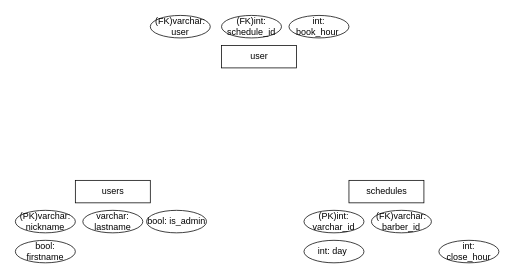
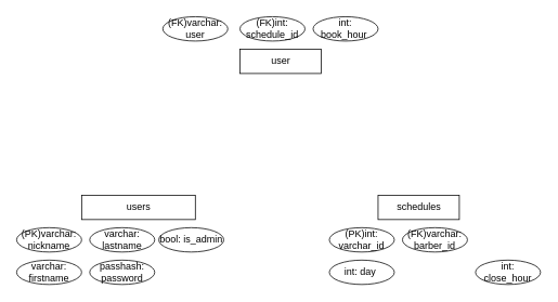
  <mxCell id="0" />
  <mxCell id="1" parent="0" />
- <mxCell id="2" value="users" style="html=1;" vertex="1" parent="1"><mxGeometry x="100" y="240" width="100" height="30" as="geometry" /></mxCell>
+ <mxCell id="2" value="users" style="html=1;" vertex="1" parent="1"><mxGeometry x="100" y="240" width="140" height="30" as="geometry" /></mxCell>
  <mxCell id="3" value="bool: is_admin" style="ellipse;whiteSpace=wrap;html=1;" vertex="1" parent="1"><mxGeometry x="195" y="280" width="80" height="30" as="geometry" /></mxCell>
+ <mxCell id="4" value="&lt;div style=&quot;text-align: left;&quot;&gt;&lt;span style=&quot;background-color: initial;&quot;&gt;passhash:&lt;/span&gt;&lt;/div&gt;password" style="ellipse;whiteSpace=wrap;html=1;" vertex="1" parent="1"><mxGeometry x="110" y="320" width="80" height="30" as="geometry" /></mxCell>
  <mxCell id="5" value="varchar: lastname" style="ellipse;whiteSpace=wrap;html=1;" vertex="1" parent="1"><mxGeometry x="110" y="280" width="80" height="30" as="geometry" /></mxCell>
- <mxCell id="6" value="bool: firstname" style="ellipse;whiteSpace=wrap;html=1;" vertex="1" parent="1"><mxGeometry x="20" y="320" width="80" height="30" as="geometry" /></mxCell>
+ <mxCell id="6" value="varchar: firstname" style="ellipse;whiteSpace=wrap;html=1;" vertex="1" parent="1"><mxGeometry x="20" y="320" width="80" height="30" as="geometry" /></mxCell>
  <mxCell id="7" value="schedules" style="html=1;" vertex="1" parent="1"><mxGeometry x="465" y="240" width="100" height="30" as="geometry" /></mxCell>
  <mxCell id="8" value="(PK)varchar: nickname" style="ellipse;whiteSpace=wrap;html=1;" vertex="1" parent="1"><mxGeometry x="20" y="280" width="80" height="30" as="geometry" /></mxCell>
  <mxCell id="9" value="int: day&amp;nbsp;" style="ellipse;whiteSpace=wrap;html=1;" vertex="1" parent="1"><mxGeometry x="405" y="320" width="80" height="30" as="geometry" /></mxCell>
  <mxCell id="10" value="(PK)int: varchar_id" style="ellipse;whiteSpace=wrap;html=1;" vertex="1" parent="1"><mxGeometry x="405" y="280" width="80" height="30" as="geometry" /></mxCell>
  <mxCell id="11" value="int: close_hour" style="ellipse;whiteSpace=wrap;html=1;" vertex="1" parent="1"><mxGeometry x="585" y="320" width="80" height="30" as="geometry" /></mxCell>
  <mxCell id="12" value="user" style="html=1;" vertex="1" parent="1"><mxGeometry x="295" y="60" width="100" height="30" as="geometry" /></mxCell>
  <mxCell id="13" value="(FK)int: schedule_id" style="ellipse;whiteSpace=wrap;html=1;" vertex="1" parent="1"><mxGeometry x="295" y="20" width="80" height="30" as="geometry" /></mxCell>
  <mxCell id="14" value="(FK)varchar: user" style="ellipse;whiteSpace=wrap;html=1;" vertex="1" parent="1"><mxGeometry x="200" y="20" width="80" height="30" as="geometry" /></mxCell>
  <mxCell id="15" value="int: book_hour&amp;nbsp;" style="ellipse;whiteSpace=wrap;html=1;" vertex="1" parent="1"><mxGeometry x="385" y="20" width="80" height="30" as="geometry" /></mxCell>
  <mxCell id="16" value="(FK)varchar: barber_id" style="ellipse;whiteSpace=wrap;html=1;" vertex="1" parent="1"><mxGeometry x="495" y="280" width="80" height="30" as="geometry" /></mxCell>
